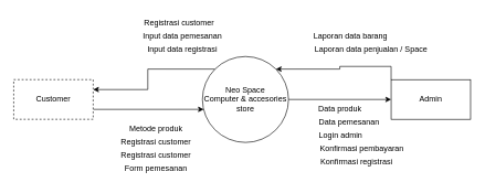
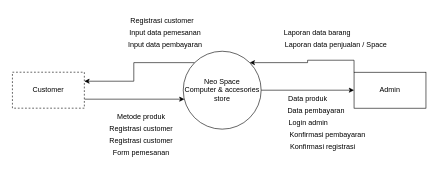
  <mxCell id="0" />
  <mxCell id="1" parent="0" />
  <mxCell id="2" style="edgeStyle=orthogonalEdgeStyle;rounded=0;orthogonalLoop=1;jettySize=auto;html=1;exitX=1;exitY=0.75;exitDx=0;exitDy=0;entryX=0.015;entryY=0.615;entryDx=0;entryDy=0;entryPerimeter=0;" edge="1" parent="1" source="3" target="8"><mxGeometry relative="1" as="geometry" /></mxCell>
  <mxCell id="3" value="Customer" style="rounded=0;whiteSpace=wrap;html=1;dashed=1;" vertex="1" parent="1"><mxGeometry x="20" y="120" width="120" height="60" as="geometry" /></mxCell>
  <mxCell id="4" style="edgeStyle=orthogonalEdgeStyle;rounded=0;orthogonalLoop=1;jettySize=auto;html=1;exitX=0;exitY=0;exitDx=0;exitDy=0;entryX=1;entryY=0;entryDx=0;entryDy=0;" edge="1" parent="1" source="5" target="8"><mxGeometry relative="1" as="geometry" /></mxCell>
  <mxCell id="5" value="Admin" style="rounded=0;whiteSpace=wrap;html=1;" vertex="1" parent="1"><mxGeometry x="590" y="120" width="120" height="60" as="geometry" /></mxCell>
  <mxCell id="6" style="edgeStyle=orthogonalEdgeStyle;rounded=0;orthogonalLoop=1;jettySize=auto;html=1;exitX=0;exitY=0;exitDx=0;exitDy=0;entryX=1;entryY=0.25;entryDx=0;entryDy=0;" edge="1" parent="1" source="8" target="3"><mxGeometry relative="1" as="geometry" /></mxCell>
  <mxCell id="7" style="edgeStyle=orthogonalEdgeStyle;rounded=0;orthogonalLoop=1;jettySize=auto;html=1;exitX=1;exitY=0.5;exitDx=0;exitDy=0;entryX=0;entryY=0.5;entryDx=0;entryDy=0;" edge="1" parent="1" source="8" target="5"><mxGeometry relative="1" as="geometry" /></mxCell>
  <mxCell id="8" value="&lt;div&gt;Neo Space&lt;/div&gt;&lt;div&gt;Computer &amp;amp; accesories store&lt;br&gt;&lt;/div&gt;" style="ellipse;whiteSpace=wrap;html=1;aspect=fixed;" vertex="1" parent="1"><mxGeometry x="305" y="85" width="130" height="130" as="geometry" /></mxCell>
- <mxCell id="9" value="Input data registrasi" style="text;html=1;strokeColor=none;fillColor=none;align=center;verticalAlign=middle;whiteSpace=wrap;rounded=0;" vertex="1" parent="1"><mxGeometry x="210" y="60" width="130" height="30" as="geometry" /></mxCell>
+ <mxCell id="9" value="Input data pembayaran" style="text;html=1;strokeColor=none;fillColor=none;align=center;verticalAlign=middle;whiteSpace=wrap;rounded=0;" vertex="1" parent="1"><mxGeometry x="210" y="60" width="130" height="30" as="geometry" /></mxCell>
  <mxCell id="10" value="Registrasi customer" style="text;html=1;strokeColor=none;fillColor=none;align=center;verticalAlign=middle;whiteSpace=wrap;rounded=0;" vertex="1" parent="1"><mxGeometry x="205" y="20" width="130" height="30" as="geometry" /></mxCell>
  <mxCell id="11" value="Input data pemesanan" style="text;html=1;strokeColor=none;fillColor=none;align=center;verticalAlign=middle;whiteSpace=wrap;rounded=0;" vertex="1" parent="1"><mxGeometry x="210" y="40" width="130" height="30" as="geometry" /></mxCell>
  <mxCell id="12" value="Laporan data barang" style="text;html=1;strokeColor=none;fillColor=none;align=center;verticalAlign=middle;whiteSpace=wrap;rounded=0;" vertex="1" parent="1"><mxGeometry x="464" y="40" width="130" height="30" as="geometry" /></mxCell>
  <mxCell id="13" value="Laporan data penjualan / Space" style="text;html=1;strokeColor=none;fillColor=none;align=center;verticalAlign=middle;whiteSpace=wrap;rounded=0;" vertex="1" parent="1"><mxGeometry x="460" y="60" width="200" height="30" as="geometry" /></mxCell>
  <mxCell id="14" value="Data produk" style="text;html=1;strokeColor=none;fillColor=none;align=center;verticalAlign=middle;whiteSpace=wrap;rounded=0;" vertex="1" parent="1"><mxGeometry x="463" y="150" width="100" height="30" as="geometry" /></mxCell>
- <mxCell id="15" value="Data pemesanan" style="text;html=1;strokeColor=none;fillColor=none;align=center;verticalAlign=middle;whiteSpace=wrap;rounded=0;" vertex="1" parent="1"><mxGeometry x="472" y="170" width="110" height="30" as="geometry" /></mxCell>
+ <mxCell id="15" value="Data pembayaran" style="text;html=1;strokeColor=none;fillColor=none;align=center;verticalAlign=middle;whiteSpace=wrap;rounded=0;" vertex="1" parent="1"><mxGeometry x="472" y="170" width="110" height="30" as="geometry" /></mxCell>
  <mxCell id="16" value="Login admin" style="text;html=1;strokeColor=none;fillColor=none;align=center;verticalAlign=middle;whiteSpace=wrap;rounded=0;" vertex="1" parent="1"><mxGeometry x="464" y="190" width="100" height="30" as="geometry" /></mxCell>
  <mxCell id="17" value="Konfirmasi pembayaran" style="text;html=1;strokeColor=none;fillColor=none;align=center;verticalAlign=middle;whiteSpace=wrap;rounded=0;" vertex="1" parent="1"><mxGeometry x="476" y="210" width="140" height="30" as="geometry" /></mxCell>
  <mxCell id="18" value="Konfirmasi registrasi" style="text;html=1;strokeColor=none;fillColor=none;align=center;verticalAlign=middle;whiteSpace=wrap;rounded=0;" vertex="1" parent="1"><mxGeometry x="468" y="230" width="140" height="30" as="geometry" /></mxCell>
  <mxCell id="19" value="Metode produk" style="text;html=1;strokeColor=none;fillColor=none;align=center;verticalAlign=middle;whiteSpace=wrap;rounded=0;" vertex="1" parent="1"><mxGeometry x="170" y="180" width="130" height="30" as="geometry" /></mxCell>
  <mxCell id="20" value="Registrasi customer" style="text;html=1;strokeColor=none;fillColor=none;align=center;verticalAlign=middle;whiteSpace=wrap;rounded=0;" vertex="1" parent="1"><mxGeometry x="170" y="200" width="130" height="30" as="geometry" /></mxCell>
  <mxCell id="21" value="Registrasi customer" style="text;html=1;strokeColor=none;fillColor=none;align=center;verticalAlign=middle;whiteSpace=wrap;rounded=0;" vertex="1" parent="1"><mxGeometry x="170" y="220" width="130" height="30" as="geometry" /></mxCell>
  <mxCell id="22" value="Form pemesanan" style="text;html=1;strokeColor=none;fillColor=none;align=center;verticalAlign=middle;whiteSpace=wrap;rounded=0;" vertex="1" parent="1"><mxGeometry x="170" y="240" width="130" height="30" as="geometry" /></mxCell>
